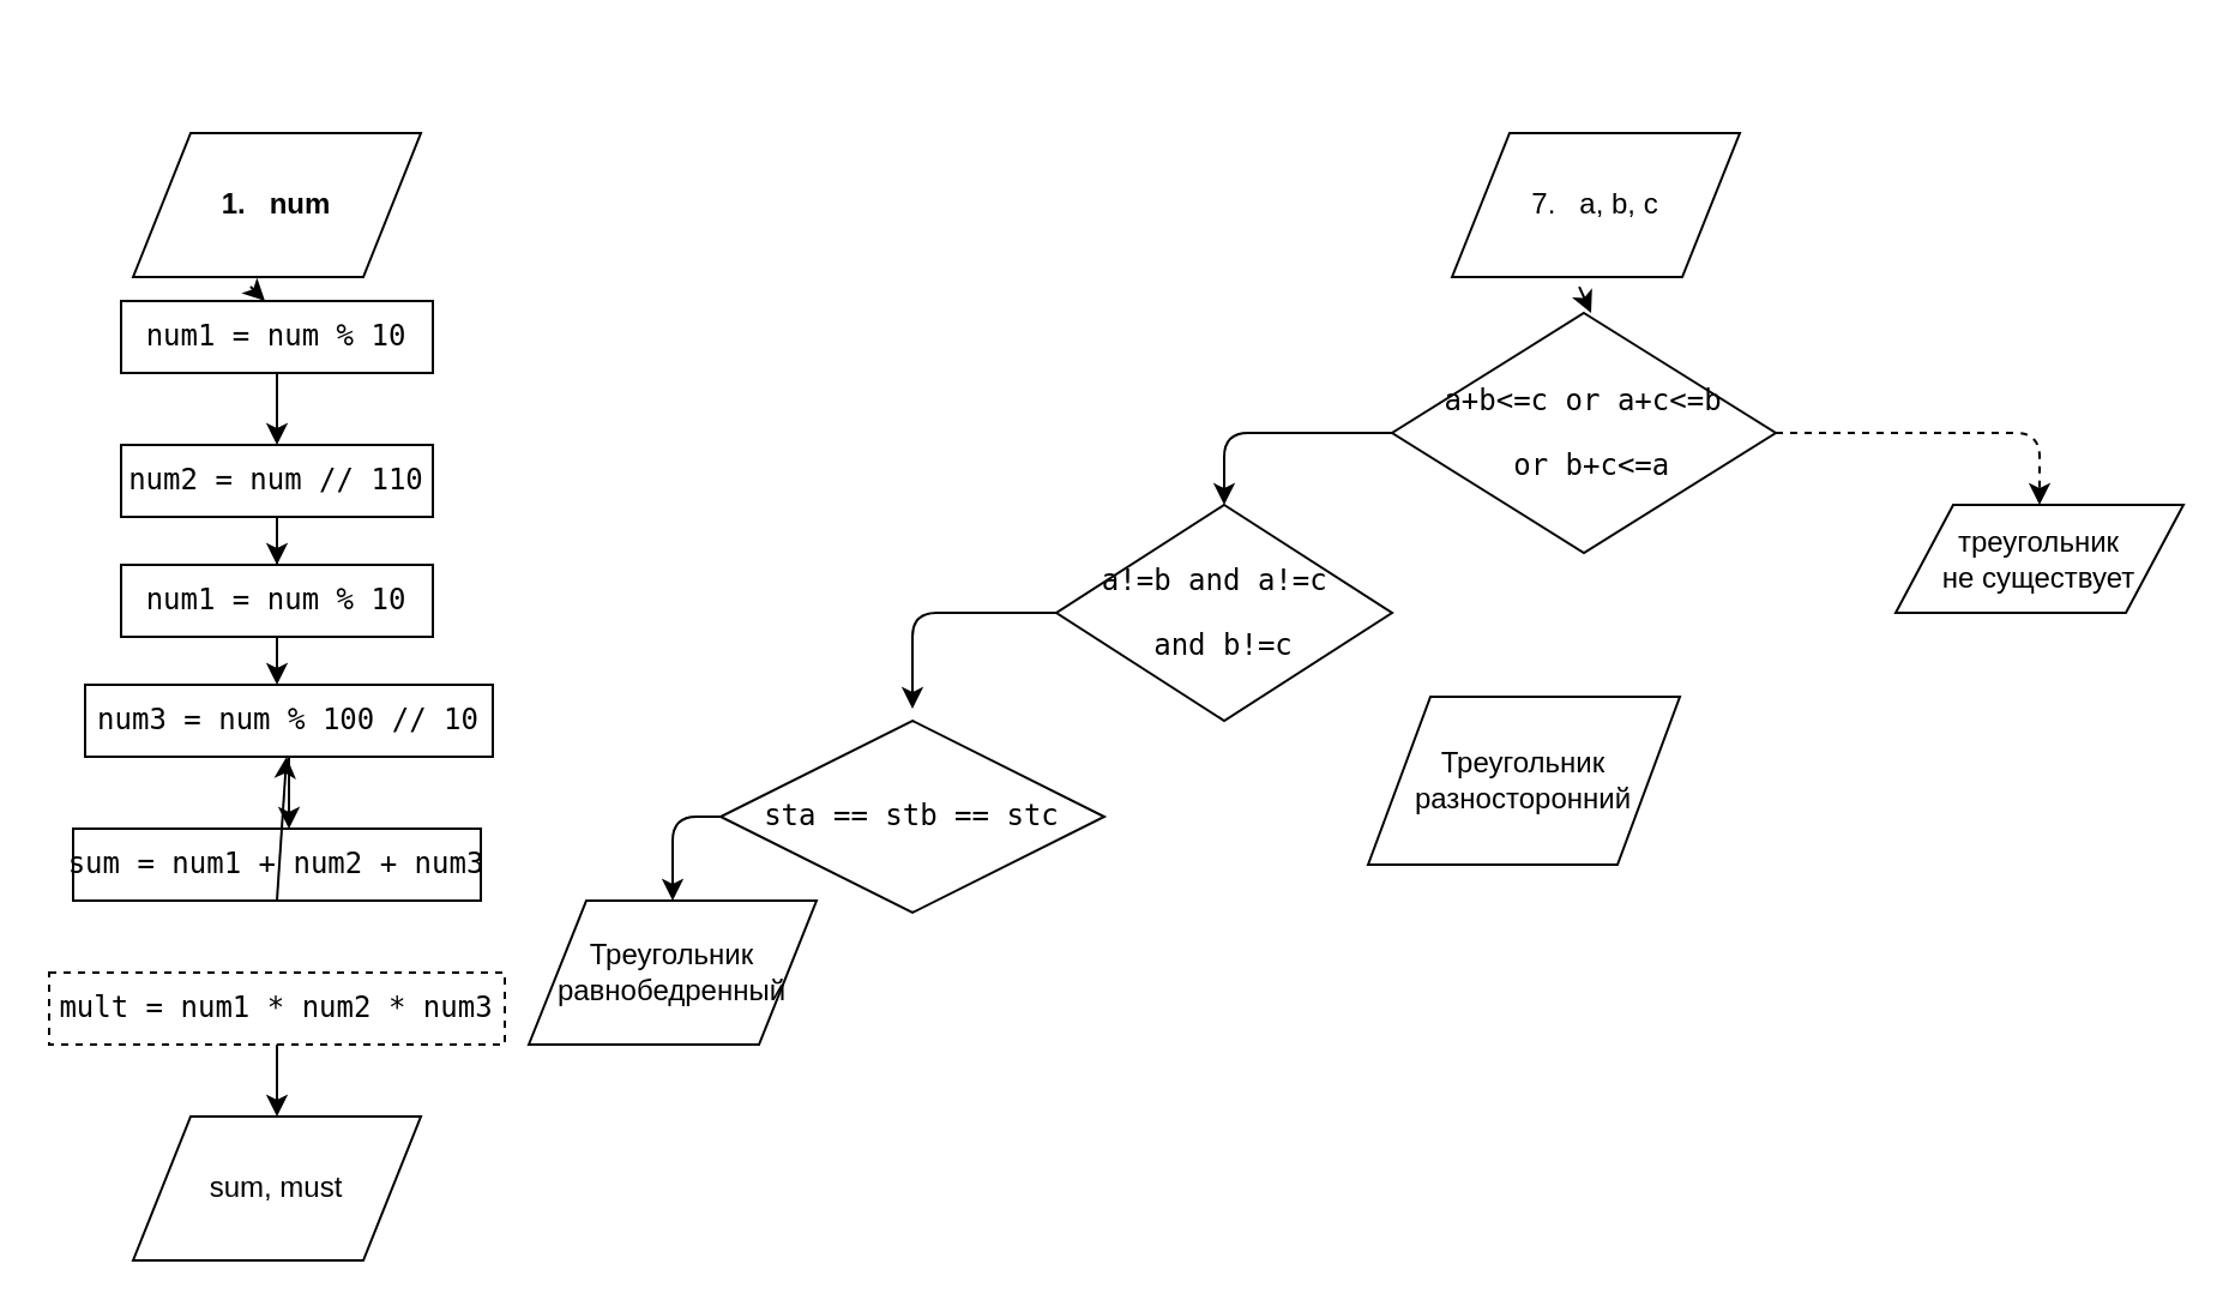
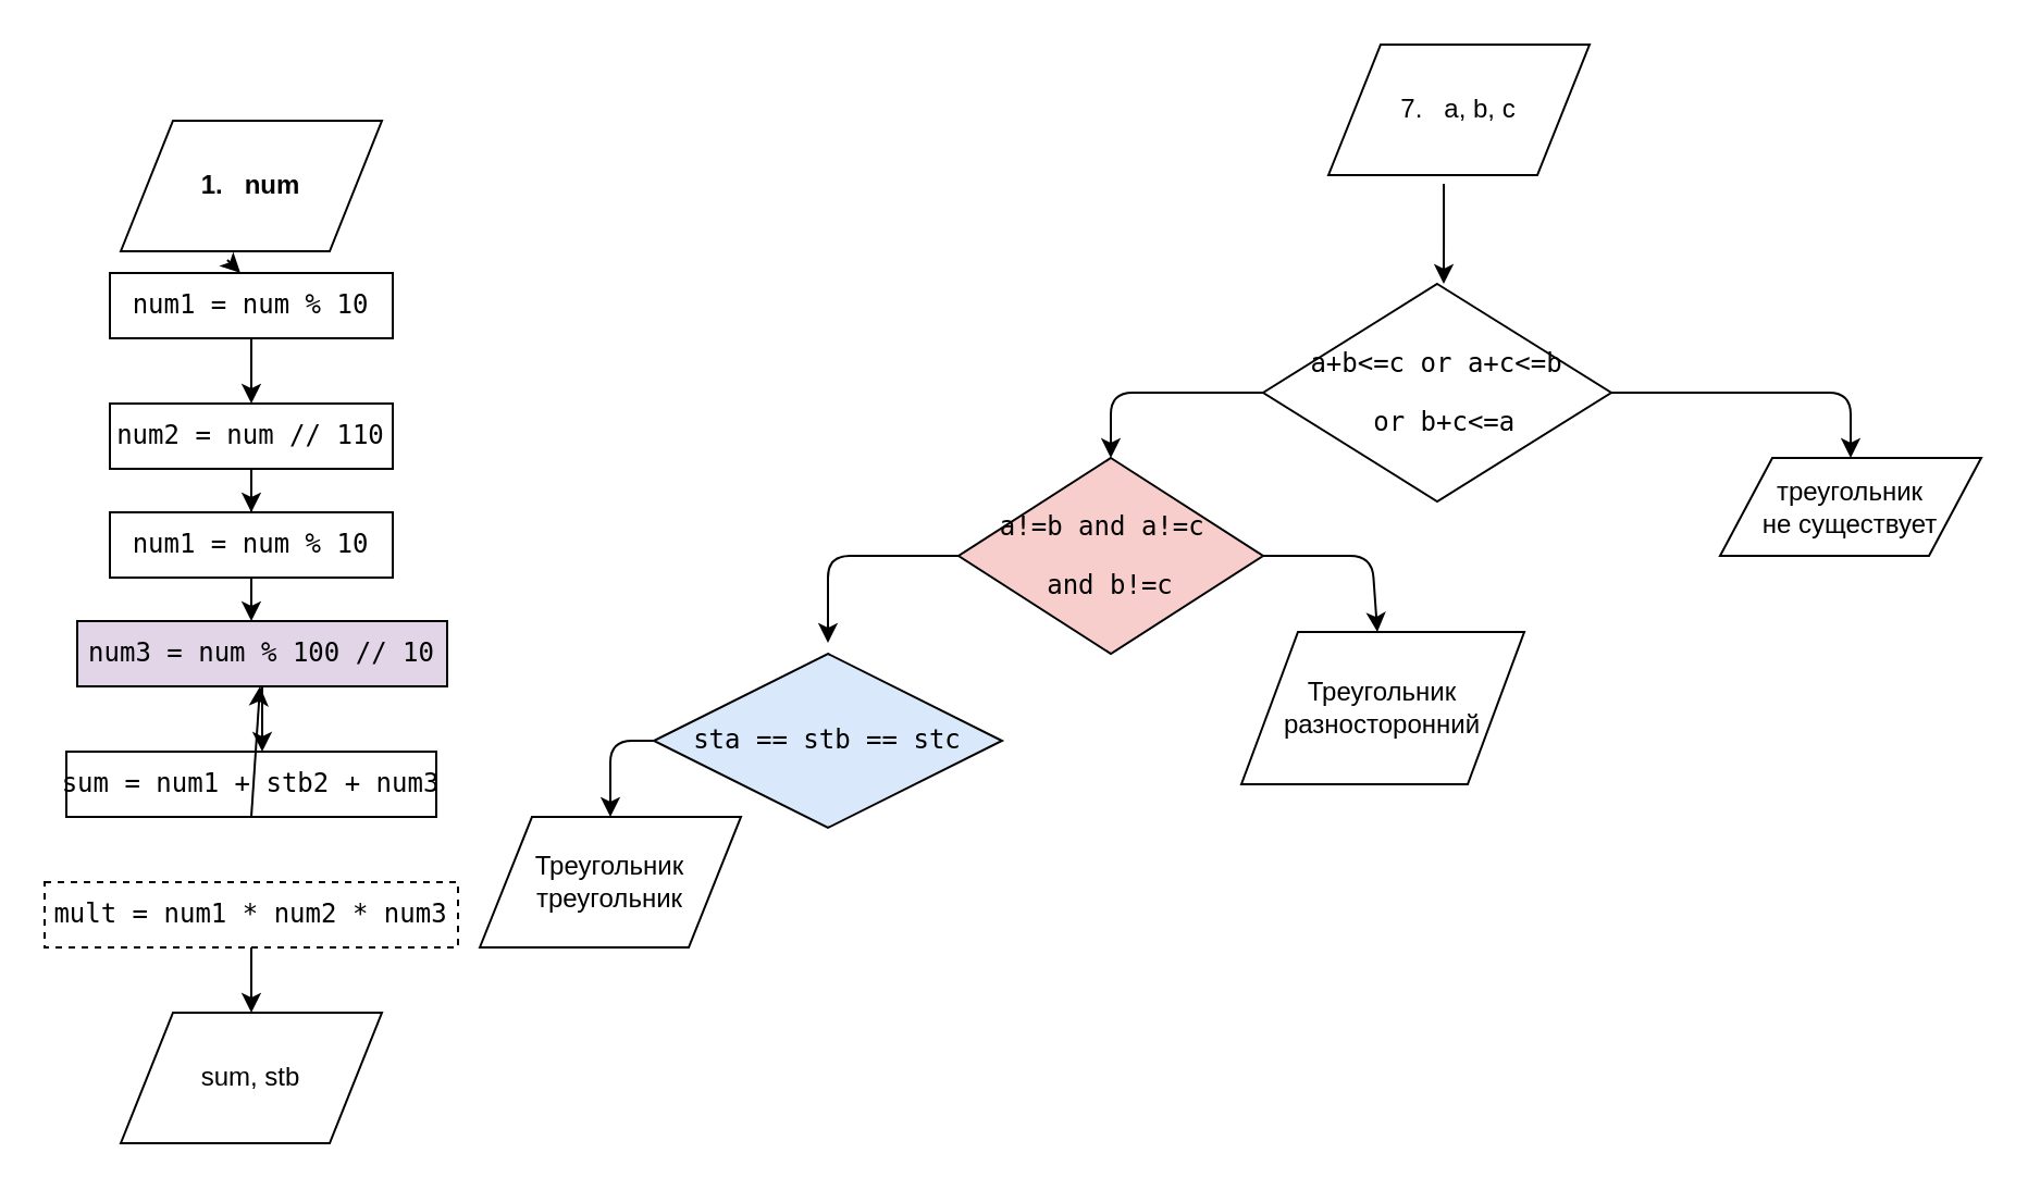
  <mxCell id="0" />
  <mxCell id="1" parent="0" />
  <mxCell id="2" value="&lt;b&gt;1. &amp;nbsp; num&lt;/b&gt;" style="shape=parallelogram;perimeter=parallelogramPerimeter;whiteSpace=wrap;html=1;" vertex="1" parent="1"><mxGeometry x="55" y="55" width="120" height="60" as="geometry" /></mxCell>
  <mxCell id="3" value="" style="endArrow=classic;html=1;exitX=0.408;exitY=1.067;exitDx=0;exitDy=0;exitPerimeter=0;" edge="1" parent="1" source="2"><mxGeometry width="50" height="50" relative="1" as="geometry"><mxPoint x="60" y="165" as="sourcePoint" /><mxPoint x="110" y="125" as="targetPoint" /></mxGeometry></mxCell>
  <mxCell id="4" value="" style="edgeStyle=orthogonalEdgeStyle;rounded=0;orthogonalLoop=1;jettySize=auto;html=1;" edge="1" parent="1" source="5"><mxGeometry relative="1" as="geometry"><mxPoint x="115" y="185" as="targetPoint" /></mxGeometry></mxCell>
  <mxCell id="5" value="&lt;pre&gt;num1 = num % &lt;span&gt;10&lt;/span&gt;&lt;/pre&gt;" style="rounded=0;whiteSpace=wrap;html=1;" vertex="1" parent="1"><mxGeometry x="50" y="125" width="130" height="30" as="geometry" /></mxCell>
  <mxCell id="6" value="" style="edgeStyle=orthogonalEdgeStyle;rounded=0;orthogonalLoop=1;jettySize=auto;html=1;entryX=0.5;entryY=0;entryDx=0;entryDy=0;" edge="1" parent="1" source="7" target="12"><mxGeometry relative="1" as="geometry"><mxPoint x="115" y="285" as="targetPoint" /></mxGeometry></mxCell>
  <mxCell id="7" value="&lt;pre&gt;&lt;pre&gt;num2 = num // &lt;span&gt;110&lt;/span&gt;&lt;/pre&gt;&lt;/pre&gt;" style="rounded=0;whiteSpace=wrap;html=1;" vertex="1" parent="1"><mxGeometry x="50" y="185" width="130" height="30" as="geometry" /></mxCell>
  <mxCell id="8" value="" style="edgeStyle=orthogonalEdgeStyle;rounded=0;orthogonalLoop=1;jettySize=auto;html=1;" edge="1" parent="1" source="9"><mxGeometry relative="1" as="geometry"><mxPoint x="120" y="345" as="targetPoint" /></mxGeometry></mxCell>
- <mxCell id="9" value="&lt;pre&gt;&lt;pre&gt;&lt;pre&gt;num3 = num % &lt;span&gt;100 &lt;/span&gt;// &lt;span&gt;10&lt;/span&gt;&lt;/pre&gt;&lt;/pre&gt;&lt;/pre&gt;" style="rounded=0;whiteSpace=wrap;html=1;" vertex="1" parent="1"><mxGeometry x="35" y="285" width="170" height="30" as="geometry" /></mxCell>
- <mxCell id="10" value="&lt;pre&gt;&lt;pre&gt;&lt;pre&gt;&lt;pre&gt;sum = num1 + num2 + num3&lt;/pre&gt;&lt;/pre&gt;&lt;/pre&gt;&lt;/pre&gt;" style="rounded=0;whiteSpace=wrap;html=1;" vertex="1" parent="1"><mxGeometry x="30" y="345" width="170" height="30" as="geometry" /></mxCell>
+ <mxCell id="9" value="&lt;pre&gt;&lt;pre&gt;&lt;pre&gt;num3 = num % &lt;span&gt;100 &lt;/span&gt;// &lt;span&gt;10&lt;/span&gt;&lt;/pre&gt;&lt;/pre&gt;&lt;/pre&gt;" style="rounded=0;whiteSpace=wrap;html=1;fillColor=#e1d5e7;" vertex="1" parent="1"><mxGeometry x="35" y="285" width="170" height="30" as="geometry" /></mxCell>
+ <mxCell id="10" value="&lt;pre&gt;&lt;pre&gt;&lt;pre&gt;&lt;pre&gt;sum = num1 + stb2 + num3&lt;/pre&gt;&lt;/pre&gt;&lt;/pre&gt;&lt;/pre&gt;" style="rounded=0;whiteSpace=wrap;html=1;" vertex="1" parent="1"><mxGeometry x="30" y="345" width="170" height="30" as="geometry" /></mxCell>
  <mxCell id="11" value="" style="edgeStyle=orthogonalEdgeStyle;rounded=0;orthogonalLoop=1;jettySize=auto;html=1;" edge="1" parent="1" source="12"><mxGeometry relative="1" as="geometry"><mxPoint x="115" y="285" as="targetPoint" /></mxGeometry></mxCell>
  <mxCell id="12" value="&lt;pre&gt;num1 = num % &lt;span&gt;10&lt;/span&gt;&lt;/pre&gt;" style="rounded=0;whiteSpace=wrap;html=1;" vertex="1" parent="1"><mxGeometry x="50" y="235" width="130" height="30" as="geometry" /></mxCell>
  <mxCell id="13" value="&lt;pre&gt;&lt;pre&gt;&lt;pre&gt;&lt;pre&gt;&lt;pre&gt;mult = num1 * num2 * num3&lt;/pre&gt;&lt;/pre&gt;&lt;/pre&gt;&lt;/pre&gt;&lt;/pre&gt;" style="rounded=0;whiteSpace=wrap;html=1;dashed=1;" vertex="1" parent="1"><mxGeometry x="20" y="405" width="190" height="30" as="geometry" /></mxCell>
  <mxCell id="14" value="" style="endArrow=classic;html=1;exitX=0.5;exitY=1;exitDx=0;exitDy=0;" edge="1" parent="1" source="10" target="9"><mxGeometry width="50" height="50" relative="1" as="geometry"><mxPoint x="30" y="505" as="sourcePoint" /><mxPoint x="80" y="455" as="targetPoint" /></mxGeometry></mxCell>
  <mxCell id="15" value="" style="endArrow=classic;html=1;exitX=0.5;exitY=1;exitDx=0;exitDy=0;" edge="1" parent="1" source="13"><mxGeometry width="50" height="50" relative="1" as="geometry"><mxPoint x="30" y="505" as="sourcePoint" /><mxPoint x="115" y="465" as="targetPoint" /></mxGeometry></mxCell>
- <mxCell id="16" value="sum, must" style="shape=parallelogram;perimeter=parallelogramPerimeter;whiteSpace=wrap;html=1;" vertex="1" parent="1"><mxGeometry x="55" y="465" width="120" height="60" as="geometry" /></mxCell>
- <mxCell id="17" value="7. &amp;nbsp; a, b, c" style="shape=parallelogram;perimeter=parallelogramPerimeter;whiteSpace=wrap;html=1;" vertex="1" parent="1"><mxGeometry x="605" y="55" width="120" height="60" as="geometry" /></mxCell>
+ <mxCell id="16" value="sum, stb" style="shape=parallelogram;perimeter=parallelogramPerimeter;whiteSpace=wrap;html=1;" vertex="1" parent="1"><mxGeometry x="55" y="465" width="120" height="60" as="geometry" /></mxCell>
+ <mxCell id="17" value="7. &amp;nbsp; a, b, c" style="shape=parallelogram;perimeter=parallelogramPerimeter;whiteSpace=wrap;html=1;" vertex="1" parent="1"><mxGeometry x="610" y="20" width="120" height="60" as="geometry" /></mxCell>
  <mxCell id="18" value="&lt;pre&gt;a+b&amp;lt;=c &lt;span&gt;or &lt;/span&gt;a+c&amp;lt;=b&lt;/pre&gt;&lt;pre&gt; &lt;span&gt;or &lt;/span&gt;b+c&amp;lt;=a&lt;/pre&gt;" style="rhombus;whiteSpace=wrap;html=1;" vertex="1" parent="1"><mxGeometry x="580" y="130" width="160" height="100" as="geometry" /></mxCell>
  <mxCell id="19" value="" style="endArrow=classic;html=1;exitX=0;exitY=0.5;exitDx=0;exitDy=0;" edge="1" parent="1" source="18"><mxGeometry width="50" height="50" relative="1" as="geometry"><mxPoint x="510" y="260" as="sourcePoint" /><mxPoint x="510" y="210" as="targetPoint" /><Array as="points"><mxPoint x="510" y="180" /></Array></mxGeometry></mxCell>
- <mxCell id="20" value="" style="endArrow=classic;html=1;exitX=1;exitY=0.5;exitDx=0;exitDy=0;dashed=1;" edge="1" parent="1" source="18" target="22"><mxGeometry width="50" height="50" relative="1" as="geometry"><mxPoint x="810" y="160" as="sourcePoint" /><mxPoint x="850" y="180" as="targetPoint" /><Array as="points"><mxPoint x="850" y="180" /></Array></mxGeometry></mxCell>
+ <mxCell id="20" value="" style="endArrow=classic;html=1;exitX=1;exitY=0.5;exitDx=0;exitDy=0;" edge="1" parent="1" source="18" target="22"><mxGeometry width="50" height="50" relative="1" as="geometry"><mxPoint x="810" y="160" as="sourcePoint" /><mxPoint x="850" y="180" as="targetPoint" /><Array as="points"><mxPoint x="850" y="180" /></Array></mxGeometry></mxCell>
  <mxCell id="21" value="" style="endArrow=classic;html=1;exitX=0.442;exitY=1.067;exitDx=0;exitDy=0;exitPerimeter=0;" edge="1" parent="1" source="17"><mxGeometry width="50" height="50" relative="1" as="geometry"><mxPoint x="740" y="130" as="sourcePoint" /><mxPoint x="663" y="130" as="targetPoint" /></mxGeometry></mxCell>
  <mxCell id="22" value="треугольник&lt;br&gt;не существует&lt;br&gt;" style="shape=parallelogram;perimeter=parallelogramPerimeter;whiteSpace=wrap;html=1;" vertex="1" parent="1"><mxGeometry x="790" y="210" width="120" height="45" as="geometry" /></mxCell>
- <mxCell id="23" value="&lt;pre&gt;a!=b &lt;span&gt;and &lt;/span&gt;a!=c&amp;nbsp;&lt;/pre&gt;&lt;pre&gt;&lt;span&gt;and &lt;/span&gt;b!=c&lt;/pre&gt;" style="rhombus;whiteSpace=wrap;html=1;" vertex="1" parent="1"><mxGeometry x="440" y="210" width="140" height="90" as="geometry" /></mxCell>
+ <mxCell id="23" value="&lt;pre&gt;a!=b &lt;span&gt;and &lt;/span&gt;a!=c&amp;nbsp;&lt;/pre&gt;&lt;pre&gt;&lt;span&gt;and &lt;/span&gt;b!=c&lt;/pre&gt;" style="rhombus;whiteSpace=wrap;html=1;fillColor=#f8cecc;" vertex="1" parent="1"><mxGeometry x="440" y="210" width="140" height="90" as="geometry" /></mxCell>
+ <mxCell id="24" value="" style="endArrow=classic;html=1;exitX=1;exitY=0.5;exitDx=0;exitDy=0;" edge="1" parent="1" source="23" target="25"><mxGeometry width="50" height="50" relative="1" as="geometry"><mxPoint x="330" y="600" as="sourcePoint" /><mxPoint x="630" y="255" as="targetPoint" /><Array as="points"><mxPoint x="630" y="255" /></Array></mxGeometry></mxCell>
  <mxCell id="25" value="Треугольник&lt;br&gt;разносторонний&lt;br&gt;" style="shape=parallelogram;perimeter=parallelogramPerimeter;whiteSpace=wrap;html=1;" vertex="1" parent="1"><mxGeometry x="570" y="290" width="130" height="70" as="geometry" /></mxCell>
  <mxCell id="26" value="" style="endArrow=classic;html=1;exitX=0;exitY=0.5;exitDx=0;exitDy=0;" edge="1" parent="1" source="23"><mxGeometry width="50" height="50" relative="1" as="geometry"><mxPoint x="240" y="600" as="sourcePoint" /><mxPoint x="380" y="295" as="targetPoint" /><Array as="points"><mxPoint x="380" y="255" /></Array></mxGeometry></mxCell>
- <mxCell id="27" value="&lt;pre&gt;sta == stb == stc&lt;/pre&gt;" style="rhombus;whiteSpace=wrap;html=1;" vertex="1" parent="1"><mxGeometry x="300" y="300" width="160" height="80" as="geometry" /></mxCell>
+ <mxCell id="27" value="&lt;pre&gt;sta == stb == stc&lt;/pre&gt;" style="rhombus;whiteSpace=wrap;html=1;fillColor=#dae8fc;" vertex="1" parent="1"><mxGeometry x="300" y="300" width="160" height="80" as="geometry" /></mxCell>
  <mxCell id="28" value="" style="endArrow=classic;html=1;exitX=0;exitY=0.5;exitDx=0;exitDy=0;entryX=0.5;entryY=0;entryDx=0;entryDy=0;" edge="1" parent="1" source="27" target="29"><mxGeometry width="50" height="50" relative="1" as="geometry"><mxPoint x="330" y="670" as="sourcePoint" /><mxPoint x="260" y="365" as="targetPoint" /><Array as="points"><mxPoint x="280" y="340" /></Array></mxGeometry></mxCell>
- <mxCell id="29" value="Треугольник&lt;br&gt;равнобедренный&lt;br&gt;" style="shape=parallelogram;perimeter=parallelogramPerimeter;whiteSpace=wrap;html=1;" vertex="1" parent="1"><mxGeometry x="220" y="375" width="120" height="60" as="geometry" /></mxCell>
+ <mxCell id="29" value="Треугольник&lt;br&gt;треугольник&lt;br&gt;" style="shape=parallelogram;perimeter=parallelogramPerimeter;whiteSpace=wrap;html=1;" vertex="1" parent="1"><mxGeometry x="220" y="375" width="120" height="60" as="geometry" /></mxCell>
